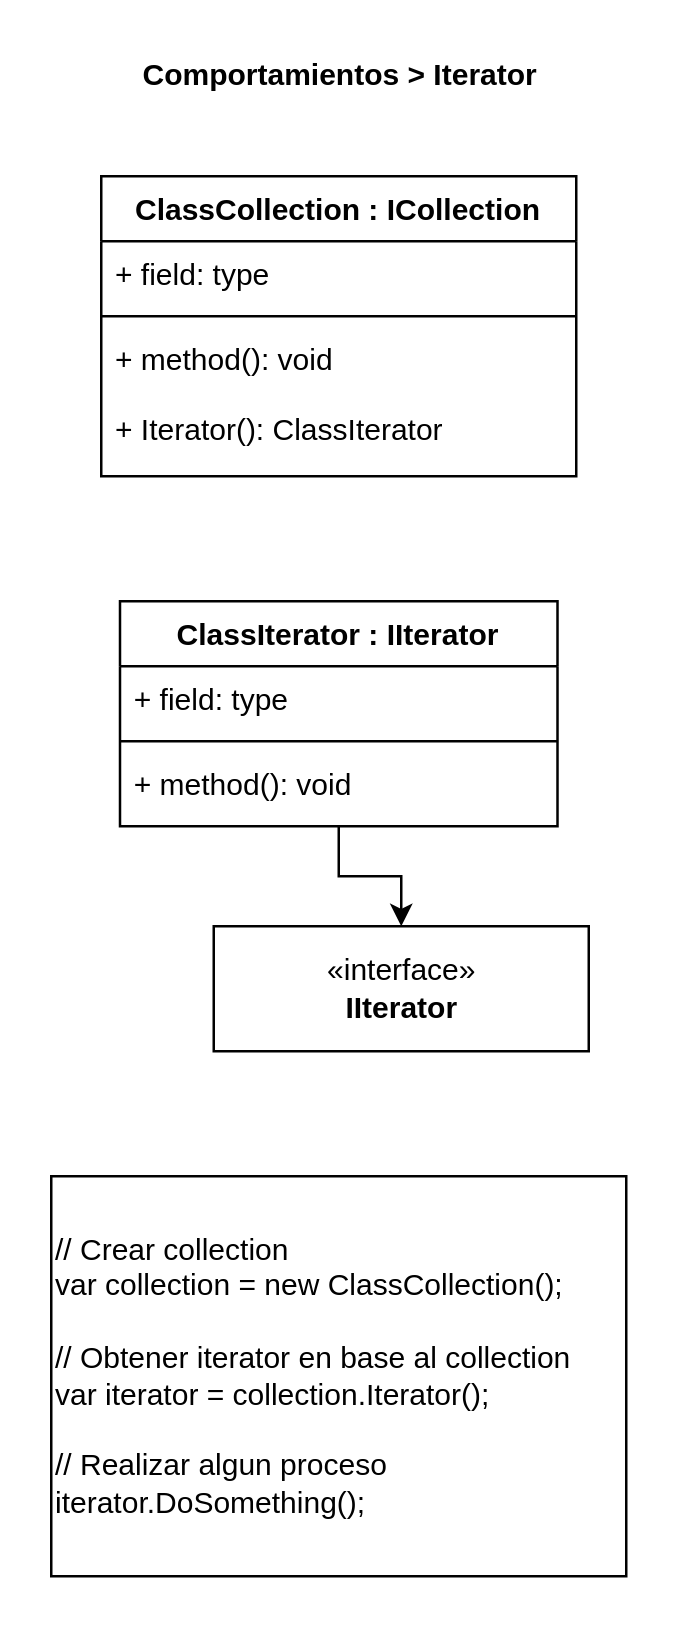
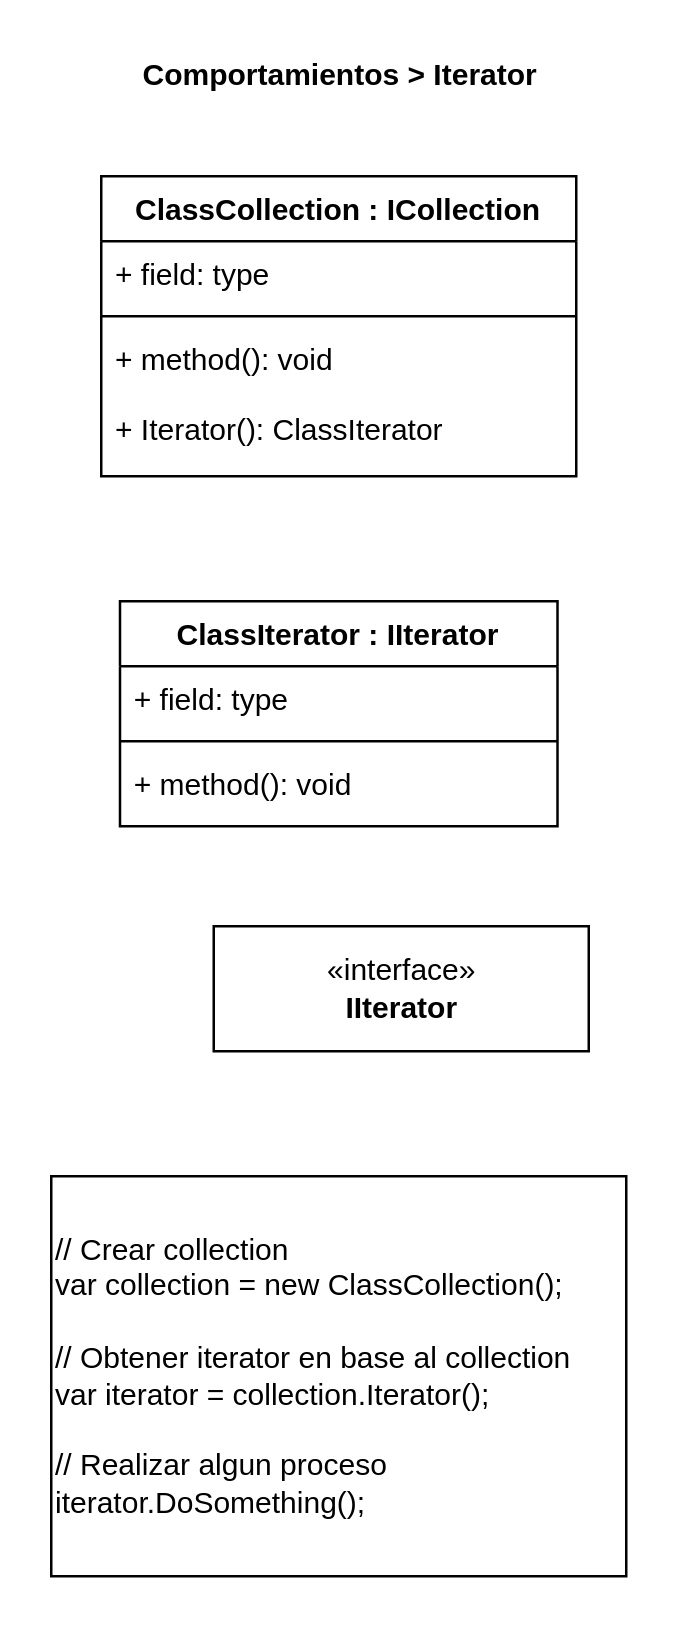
  <mxCell id="0" />
  <mxCell id="1" parent="0" />
  <mxCell id="2" value="// Crear collection&lt;br&gt;var collection = new ClassCollection();&lt;br&gt;&lt;br&gt;// Obtener iterator en base al collection&lt;br&gt;var iterator = collection.Iterator();&lt;br&gt;&lt;br&gt;// Realizar algun proceso&lt;br&gt;iterator.DoSomething();" style="rounded=0;whiteSpace=wrap;html=1;align=left;labelBackgroundColor=#ffffff;" parent="1" vertex="1"><mxGeometry x="20" y="470" width="230" height="160" as="geometry" /></mxCell>
  <mxCell id="3" value="&lt;b&gt;Comportamientos &amp;gt; Iterator&lt;br&gt;&lt;/b&gt;" style="text;html=1;align=left;verticalAlign=middle;resizable=0;points=[];autosize=1;" parent="1" vertex="1"><mxGeometry x="55" y="20" width="170" height="20" as="geometry" /></mxCell>
  <mxCell id="4" value="«interface»&lt;br&gt;&lt;b&gt;IIterator&lt;br&gt;&lt;/b&gt;" style="html=1;" parent="1" vertex="1"><mxGeometry x="85" y="370" width="150" height="50" as="geometry" /></mxCell>
- <mxCell id="5" style="edgeStyle=orthogonalEdgeStyle;rounded=0;orthogonalLoop=1;jettySize=auto;html=1;entryX=0.5;entryY=0;entryDx=0;entryDy=0;" edge="1" parent="1" source="10" target="4"><mxGeometry relative="1" as="geometry" /></mxCell>
  <mxCell id="6" value="ClassCollection : ICollection" style="swimlane;fontStyle=1;align=center;verticalAlign=top;childLayout=stackLayout;horizontal=1;startSize=26;horizontalStack=0;resizeParent=1;resizeParentMax=0;resizeLast=0;collapsible=1;marginBottom=0;" parent="1" vertex="1"><mxGeometry x="40" y="70" width="190" height="120" as="geometry" /></mxCell>
  <mxCell id="7" value="+ field: type" style="text;strokeColor=none;fillColor=none;align=left;verticalAlign=top;spacingLeft=4;spacingRight=4;overflow=hidden;rotatable=0;points=[[0,0.5],[1,0.5]];portConstraint=eastwest;" parent="6" vertex="1"><mxGeometry y="26" width="190" height="26" as="geometry" /></mxCell>
  <mxCell id="8" value="" style="line;strokeWidth=1;fillColor=none;align=left;verticalAlign=middle;spacingTop=-1;spacingLeft=3;spacingRight=3;rotatable=0;labelPosition=right;points=[];portConstraint=eastwest;" parent="6" vertex="1"><mxGeometry y="52" width="190" height="8" as="geometry" /></mxCell>
  <mxCell id="9" value="+ method(): void&#10;&#10;+ Iterator(): ClassIterator" style="text;strokeColor=none;fillColor=none;align=left;verticalAlign=top;spacingLeft=4;spacingRight=4;overflow=hidden;rotatable=0;points=[[0,0.5],[1,0.5]];portConstraint=eastwest;" parent="6" vertex="1"><mxGeometry y="60" width="190" height="60" as="geometry" /></mxCell>
  <mxCell id="10" value="ClassIterator : IIterator" style="swimlane;fontStyle=1;align=center;verticalAlign=top;childLayout=stackLayout;horizontal=1;startSize=26;horizontalStack=0;resizeParent=1;resizeParentMax=0;resizeLast=0;collapsible=1;marginBottom=0;" vertex="1" parent="1"><mxGeometry x="47.5" y="240" width="175" height="90" as="geometry" /></mxCell>
  <mxCell id="11" value="+ field: type" style="text;strokeColor=none;fillColor=none;align=left;verticalAlign=top;spacingLeft=4;spacingRight=4;overflow=hidden;rotatable=0;points=[[0,0.5],[1,0.5]];portConstraint=eastwest;" vertex="1" parent="10"><mxGeometry y="26" width="175" height="26" as="geometry" /></mxCell>
  <mxCell id="12" value="" style="line;strokeWidth=1;fillColor=none;align=left;verticalAlign=middle;spacingTop=-1;spacingLeft=3;spacingRight=3;rotatable=0;labelPosition=right;points=[];portConstraint=eastwest;" vertex="1" parent="10"><mxGeometry y="52" width="175" height="8" as="geometry" /></mxCell>
  <mxCell id="13" value="+ method(): void" style="text;strokeColor=none;fillColor=none;align=left;verticalAlign=top;spacingLeft=4;spacingRight=4;overflow=hidden;rotatable=0;points=[[0,0.5],[1,0.5]];portConstraint=eastwest;" vertex="1" parent="10"><mxGeometry y="60" width="175" height="30" as="geometry" /></mxCell>
